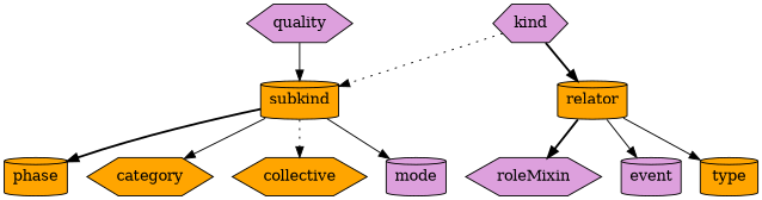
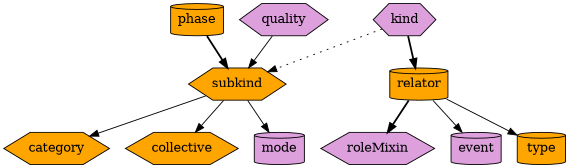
  strict digraph {
    node [fillcolor=orange shape=hexagon style=filled]
    edge [style=solid]
    kind [fillcolor=plum]
-   subkind [shape=cylinder]
+   subkind
    relator [shape=cylinder]
    phase [shape=cylinder]
    category
    collective
    mode [fillcolor=plum shape=cylinder]
    roleMixin [fillcolor=plum]
    event [fillcolor=plum shape=cylinder]
    type [shape=cylinder]
    quality [fillcolor=plum]
    kind -> subkind [style=dotted]
    kind -> relator [style=bold]
-   subkind -> phase [style=bold]
+   phase -> subkind [style=bold]
    subkind -> category
-   subkind -> collective [style=dotted]
+   subkind -> collective
    subkind -> mode
    relator -> roleMixin [style=bold]
    relator -> event
    relator -> type
    quality -> subkind
  }
